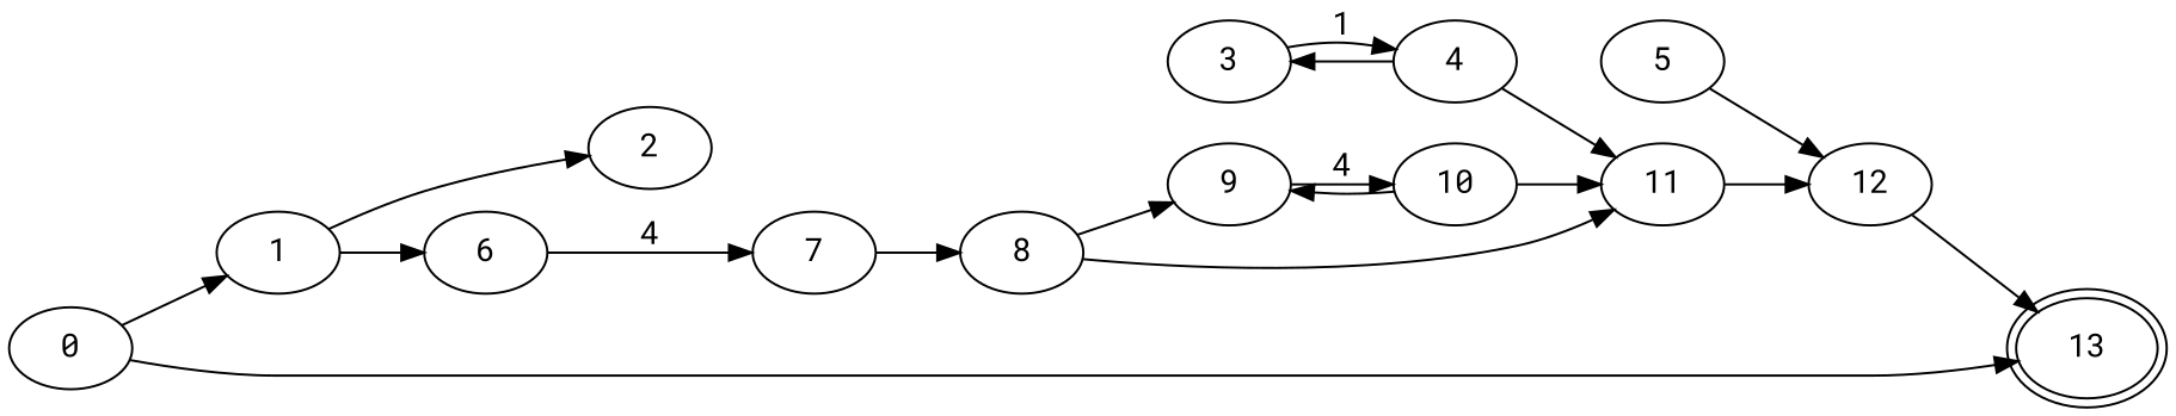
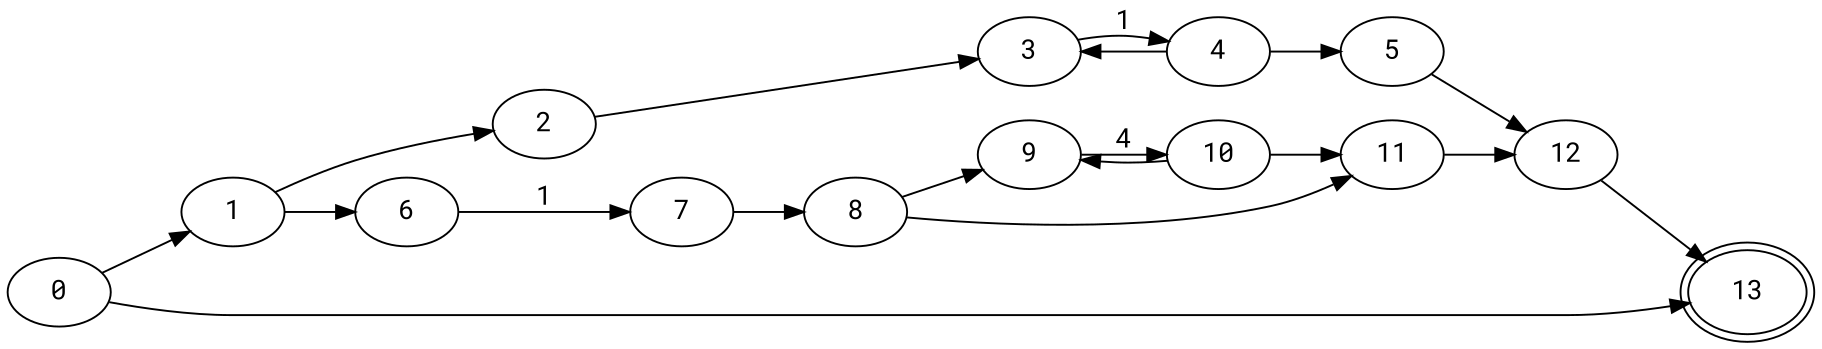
  digraph {
    fontname="Roboto Mono"
    ordering=out
    rankdir=LR
    node [fontname="Roboto Mono"]
    edge [fontname="Roboto Mono"]
    n1 [label=0]
    n2 [label=1]
    n3 [label=13 peripheries=2]
    n4 [label=2]
    n5 [label=6]
    n6 [label=3]
    n7 [label=7]
    n8 [label=4]
    n9 [label=5]
    n10 [label=12]
    n11 [label=8]
    n12 [label=9]
    n13 [label=11]
    n14 [label=10]
    n1 -> n2
    n1 -> n3
    n2 -> n4
    n2 -> n5
-   n5 -> n7 [label=4]
+   n4 -> n6
+   n5 -> n7 [label=1]
    n6 -> n8 [label=1]
    n7 -> n11
    n8 -> n6
-   n8 -> n13
+   n8 -> n9
    n9 -> n10
    n10 -> n3
    n11 -> n12
    n11 -> n13
    n12 -> n14 [label=4]
    n13 -> n10
    n14 -> n12
    n14 -> n13
  }
